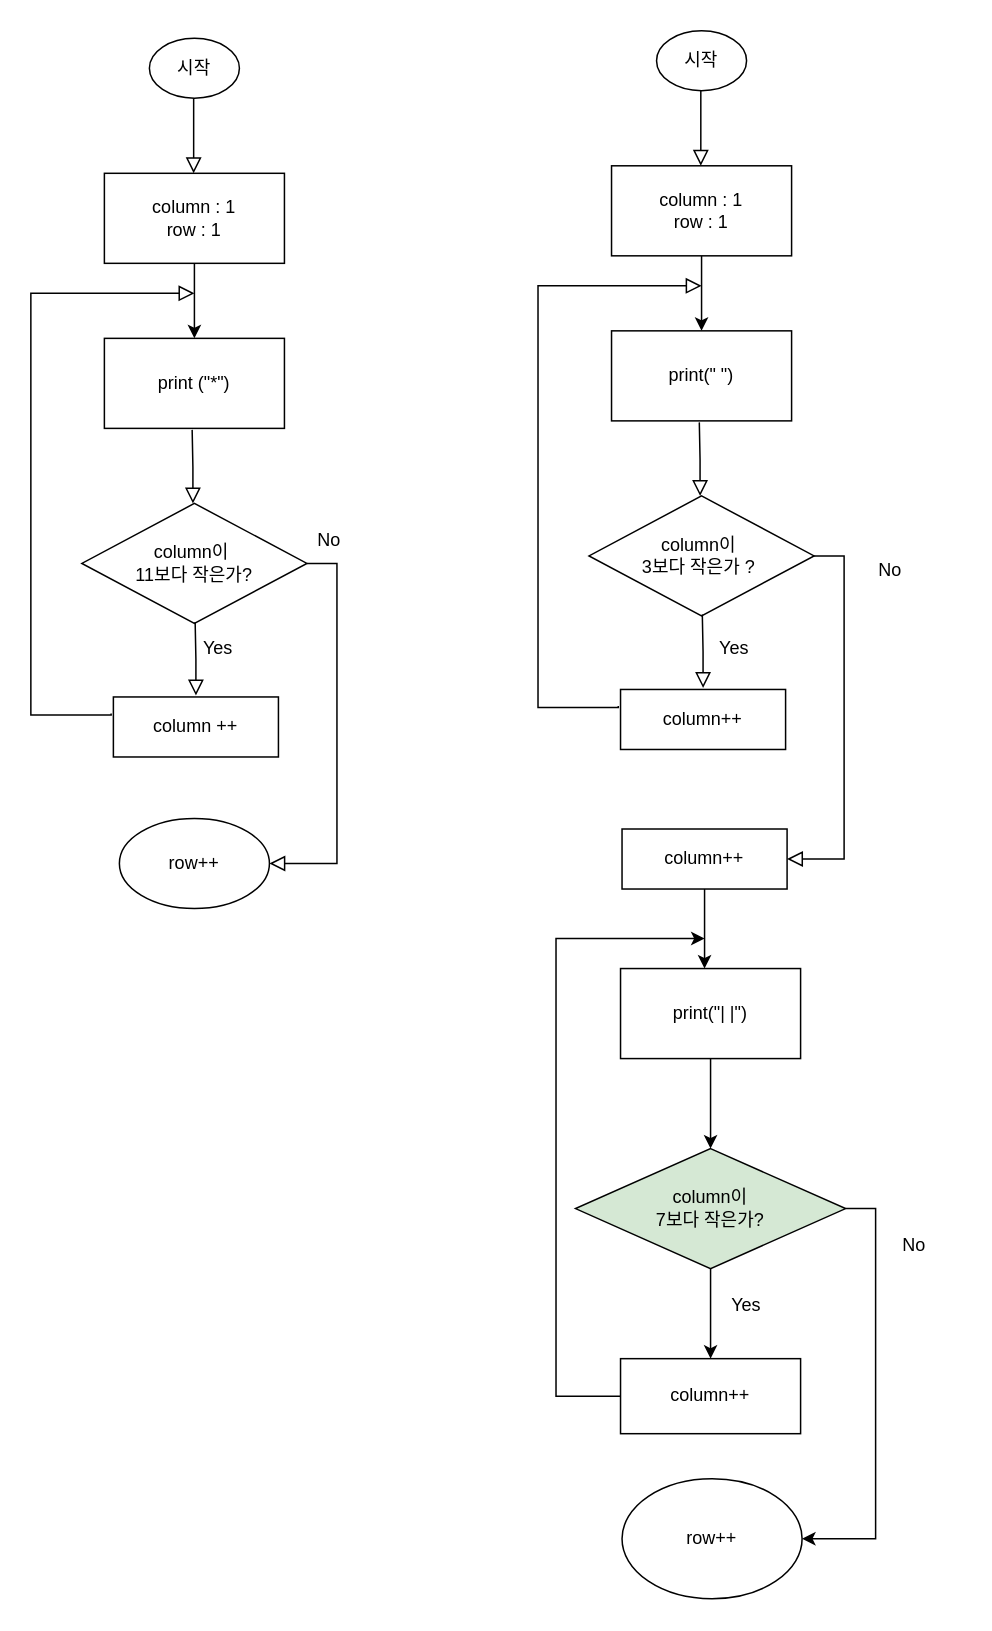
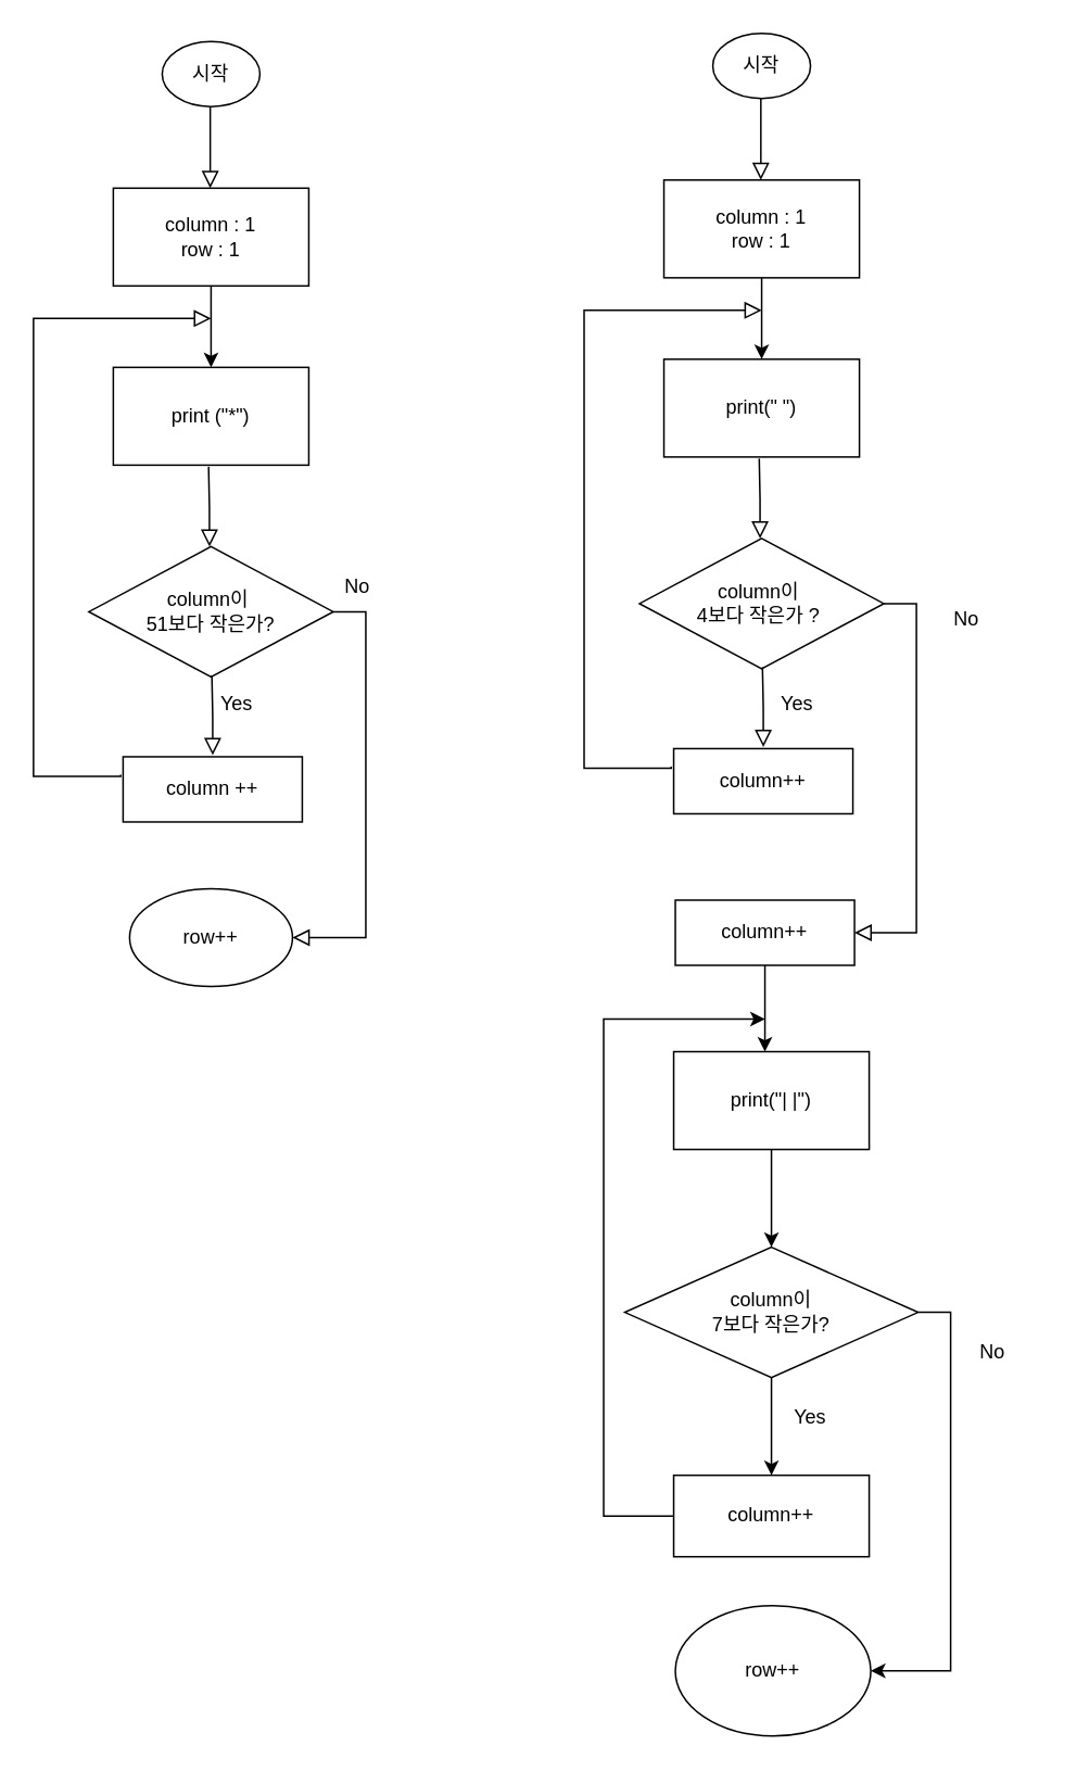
  <mxCell id="0" />
  <mxCell id="1" parent="0" />
  <mxCell id="2" value="" style="rounded=0;html=1;jettySize=auto;orthogonalLoop=1;fontSize=11;endArrow=block;endFill=0;endSize=8;strokeWidth=1;shadow=0;labelBackgroundColor=none;edgeStyle=orthogonalEdgeStyle;" parent="1" edge="1"><mxGeometry relative="1" as="geometry"><mxPoint x="128.5" y="65" as="sourcePoint" /><mxPoint x="128.5" y="115" as="targetPoint" /></mxGeometry></mxCell>
  <mxCell id="3" value="시작" style="ellipse;whiteSpace=wrap;html=1;" vertex="1" parent="1"><mxGeometry x="99" y="25" width="60" height="40" as="geometry" /></mxCell>
  <mxCell id="4" value="" style="edgeStyle=orthogonalEdgeStyle;rounded=0;orthogonalLoop=1;jettySize=auto;html=1;" edge="1" parent="1" source="5" target="6"><mxGeometry relative="1" as="geometry" /></mxCell>
  <mxCell id="5" value="column : 1&lt;br&gt;row : 1" style="rounded=0;whiteSpace=wrap;html=1;" vertex="1" parent="1"><mxGeometry x="69" y="115" width="120" height="60" as="geometry" /></mxCell>
  <mxCell id="6" value="print (&quot;*&quot;)" style="rounded=0;whiteSpace=wrap;html=1;" vertex="1" parent="1"><mxGeometry x="69" y="225" width="120" height="60" as="geometry" /></mxCell>
  <mxCell id="7" value="" style="rounded=0;html=1;jettySize=auto;orthogonalLoop=1;fontSize=11;endArrow=block;endFill=0;endSize=8;strokeWidth=1;shadow=0;labelBackgroundColor=none;edgeStyle=orthogonalEdgeStyle;" edge="1" parent="1"><mxGeometry relative="1" as="geometry"><mxPoint x="127.5" y="286" as="sourcePoint" /><mxPoint x="128" y="335" as="targetPoint" /></mxGeometry></mxCell>
- <mxCell id="8" value="column이&amp;nbsp;&lt;br&gt;11보다 작은가?" style="rhombus;whiteSpace=wrap;html=1;" vertex="1" parent="1"><mxGeometry x="54" y="335" width="150" height="80" as="geometry" /></mxCell>
+ <mxCell id="8" value="column이&amp;nbsp;&lt;br&gt;51보다 작은가?" style="rhombus;whiteSpace=wrap;html=1;" vertex="1" parent="1"><mxGeometry x="54" y="335" width="150" height="80" as="geometry" /></mxCell>
  <mxCell id="9" value="column ++" style="rounded=0;whiteSpace=wrap;html=1;" vertex="1" parent="1"><mxGeometry x="75" y="464" width="110" height="40" as="geometry" /></mxCell>
  <mxCell id="10" value="" style="rounded=0;html=1;jettySize=auto;orthogonalLoop=1;fontSize=11;endArrow=block;endFill=0;endSize=8;strokeWidth=1;shadow=0;labelBackgroundColor=none;edgeStyle=orthogonalEdgeStyle;" edge="1" parent="1"><mxGeometry relative="1" as="geometry"><mxPoint x="129.5" y="414" as="sourcePoint" /><mxPoint x="130" y="463" as="targetPoint" /></mxGeometry></mxCell>
  <mxCell id="11" value="row++" style="ellipse;whiteSpace=wrap;html=1;" vertex="1" parent="1"><mxGeometry x="79" y="545" width="100" height="60" as="geometry" /></mxCell>
  <mxCell id="12" value="" style="rounded=0;html=1;jettySize=auto;orthogonalLoop=1;fontSize=11;endArrow=block;endFill=0;endSize=8;strokeWidth=1;shadow=0;labelBackgroundColor=none;edgeStyle=orthogonalEdgeStyle;" edge="1" parent="1"><mxGeometry relative="1" as="geometry"><mxPoint x="73.5" y="475" as="sourcePoint" /><mxPoint x="129" y="195" as="targetPoint" /><Array as="points"><mxPoint x="74" y="476" /><mxPoint x="20" y="476" /></Array></mxGeometry></mxCell>
  <mxCell id="13" value="" style="rounded=0;html=1;jettySize=auto;orthogonalLoop=1;fontSize=11;endArrow=block;endFill=0;endSize=8;strokeWidth=1;shadow=0;labelBackgroundColor=none;edgeStyle=orthogonalEdgeStyle;exitX=1;exitY=0.5;exitDx=0;exitDy=0;entryX=1;entryY=0.5;entryDx=0;entryDy=0;" edge="1" parent="1" source="8" target="11"><mxGeometry relative="1" as="geometry"><mxPoint x="231.5" y="374" as="sourcePoint" /><mxPoint x="232" y="565" as="targetPoint" /></mxGeometry></mxCell>
  <mxCell id="14" value="" style="rounded=0;html=1;jettySize=auto;orthogonalLoop=1;fontSize=11;endArrow=block;endFill=0;endSize=8;strokeWidth=1;shadow=0;labelBackgroundColor=none;edgeStyle=orthogonalEdgeStyle;" edge="1" parent="1"><mxGeometry relative="1" as="geometry"><mxPoint x="466.5" y="60" as="sourcePoint" /><mxPoint x="466.5" y="110" as="targetPoint" /></mxGeometry></mxCell>
  <mxCell id="15" value="시작" style="ellipse;whiteSpace=wrap;html=1;" vertex="1" parent="1"><mxGeometry x="437" y="20" width="60" height="40" as="geometry" /></mxCell>
  <mxCell id="16" value="" style="edgeStyle=orthogonalEdgeStyle;rounded=0;orthogonalLoop=1;jettySize=auto;html=1;" edge="1" parent="1" source="17" target="18"><mxGeometry relative="1" as="geometry" /></mxCell>
  <mxCell id="17" value="column : 1&lt;br&gt;row : 1" style="rounded=0;whiteSpace=wrap;html=1;" vertex="1" parent="1"><mxGeometry x="407" y="110" width="120" height="60" as="geometry" /></mxCell>
  <mxCell id="18" value="print(&quot; &quot;)" style="rounded=0;whiteSpace=wrap;html=1;" vertex="1" parent="1"><mxGeometry x="407" y="220" width="120" height="60" as="geometry" /></mxCell>
  <mxCell id="19" value="" style="rounded=0;html=1;jettySize=auto;orthogonalLoop=1;fontSize=11;endArrow=block;endFill=0;endSize=8;strokeWidth=1;shadow=0;labelBackgroundColor=none;edgeStyle=orthogonalEdgeStyle;" edge="1" parent="1"><mxGeometry relative="1" as="geometry"><mxPoint x="465.5" y="281" as="sourcePoint" /><mxPoint x="466" y="330" as="targetPoint" /></mxGeometry></mxCell>
- <mxCell id="20" value="column이&amp;nbsp;&lt;br&gt;3보다 작은가 ?&amp;nbsp;" style="rhombus;whiteSpace=wrap;html=1;" vertex="1" parent="1"><mxGeometry x="392" y="330" width="150" height="80" as="geometry" /></mxCell>
+ <mxCell id="20" value="column이&amp;nbsp;&lt;br&gt;4보다 작은가 ?&amp;nbsp;" style="rhombus;whiteSpace=wrap;html=1;" vertex="1" parent="1"><mxGeometry x="392" y="330" width="150" height="80" as="geometry" /></mxCell>
  <mxCell id="21" value="column++" style="rounded=0;whiteSpace=wrap;html=1;" vertex="1" parent="1"><mxGeometry x="413" y="459" width="110" height="40" as="geometry" /></mxCell>
  <mxCell id="22" value="" style="rounded=0;html=1;jettySize=auto;orthogonalLoop=1;fontSize=11;endArrow=block;endFill=0;endSize=8;strokeWidth=1;shadow=0;labelBackgroundColor=none;edgeStyle=orthogonalEdgeStyle;" edge="1" parent="1"><mxGeometry relative="1" as="geometry"><mxPoint x="467.5" y="409" as="sourcePoint" /><mxPoint x="468" y="458" as="targetPoint" /></mxGeometry></mxCell>
  <mxCell id="23" value="" style="rounded=0;html=1;jettySize=auto;orthogonalLoop=1;fontSize=11;endArrow=block;endFill=0;endSize=8;strokeWidth=1;shadow=0;labelBackgroundColor=none;edgeStyle=orthogonalEdgeStyle;" edge="1" parent="1"><mxGeometry relative="1" as="geometry"><mxPoint x="411.5" y="470" as="sourcePoint" /><mxPoint x="467" y="190" as="targetPoint" /><Array as="points"><mxPoint x="412" y="471" /><mxPoint x="358" y="471" /></Array></mxGeometry></mxCell>
  <mxCell id="24" value="" style="rounded=0;html=1;jettySize=auto;orthogonalLoop=1;fontSize=11;endArrow=block;endFill=0;endSize=8;strokeWidth=1;shadow=0;labelBackgroundColor=none;edgeStyle=orthogonalEdgeStyle;exitX=1;exitY=0.5;exitDx=0;exitDy=0;entryX=1;entryY=0.5;entryDx=0;entryDy=0;" edge="1" parent="1" source="20" target="28"><mxGeometry relative="1" as="geometry"><mxPoint x="569.5" y="369" as="sourcePoint" /><mxPoint x="517" y="570" as="targetPoint" /></mxGeometry></mxCell>
  <mxCell id="25" value="No" style="text;strokeColor=none;align=center;fillColor=none;html=1;verticalAlign=middle;whiteSpace=wrap;rounded=0;" vertex="1" parent="1"><mxGeometry x="189" y="345" width="60" height="30" as="geometry" /></mxCell>
  <mxCell id="26" value="Yes" style="text;strokeColor=none;align=center;fillColor=none;html=1;verticalAlign=middle;whiteSpace=wrap;rounded=0;" vertex="1" parent="1"><mxGeometry x="115" y="417" width="60" height="30" as="geometry" /></mxCell>
  <mxCell id="27" style="edgeStyle=orthogonalEdgeStyle;rounded=0;orthogonalLoop=1;jettySize=auto;html=1;exitX=0.5;exitY=1;exitDx=0;exitDy=0;" edge="1" parent="1" source="28"><mxGeometry relative="1" as="geometry"><mxPoint x="469" y="645" as="targetPoint" /></mxGeometry></mxCell>
  <mxCell id="28" value="column++" style="rounded=0;whiteSpace=wrap;html=1;" vertex="1" parent="1"><mxGeometry x="414" y="552" width="110" height="40" as="geometry" /></mxCell>
  <mxCell id="29" style="edgeStyle=orthogonalEdgeStyle;rounded=0;orthogonalLoop=1;jettySize=auto;html=1;exitX=0.5;exitY=1;exitDx=0;exitDy=0;" edge="1" parent="1" source="30"><mxGeometry relative="1" as="geometry"><mxPoint x="473" y="765" as="targetPoint" /></mxGeometry></mxCell>
  <mxCell id="30" value="print(&quot;| |&quot;)" style="rounded=0;whiteSpace=wrap;html=1;" vertex="1" parent="1"><mxGeometry x="413" y="645" width="120" height="60" as="geometry" /></mxCell>
  <mxCell id="31" style="edgeStyle=orthogonalEdgeStyle;rounded=0;orthogonalLoop=1;jettySize=auto;html=1;exitX=0.5;exitY=1;exitDx=0;exitDy=0;" edge="1" parent="1" source="33"><mxGeometry relative="1" as="geometry"><mxPoint x="473" y="905" as="targetPoint" /></mxGeometry></mxCell>
  <mxCell id="32" style="edgeStyle=orthogonalEdgeStyle;rounded=0;orthogonalLoop=1;jettySize=auto;html=1;exitX=1;exitY=0.5;exitDx=0;exitDy=0;entryX=1;entryY=0.5;entryDx=0;entryDy=0;" edge="1" parent="1" source="33" target="36"><mxGeometry relative="1" as="geometry"><mxPoint x="599" y="1045" as="targetPoint" /></mxGeometry></mxCell>
- <mxCell id="33" value="column이&lt;br&gt;7보다 작은가?" style="rhombus;whiteSpace=wrap;html=1;fillColor=#d5e8d4;" vertex="1" parent="1"><mxGeometry x="383" y="765" width="180" height="80" as="geometry" /></mxCell>
+ <mxCell id="33" value="column이&lt;br&gt;7보다 작은가?" style="rhombus;whiteSpace=wrap;html=1;" vertex="1" parent="1"><mxGeometry x="383" y="765" width="180" height="80" as="geometry" /></mxCell>
  <mxCell id="34" style="edgeStyle=orthogonalEdgeStyle;rounded=0;orthogonalLoop=1;jettySize=auto;html=1;exitX=0;exitY=0.5;exitDx=0;exitDy=0;" edge="1" parent="1" source="35"><mxGeometry relative="1" as="geometry"><mxPoint x="469" y="625" as="targetPoint" /><Array as="points"><mxPoint x="370" y="930" /></Array></mxGeometry></mxCell>
  <mxCell id="35" value="column++" style="rounded=0;whiteSpace=wrap;html=1;" vertex="1" parent="1"><mxGeometry x="413" y="905" width="120" height="50" as="geometry" /></mxCell>
  <mxCell id="36" value="row++" style="ellipse;whiteSpace=wrap;html=1;" vertex="1" parent="1"><mxGeometry x="414" y="985" width="120" height="80" as="geometry" /></mxCell>
  <mxCell id="37" value="Yes" style="text;strokeColor=none;align=center;fillColor=none;html=1;verticalAlign=middle;whiteSpace=wrap;rounded=0;" vertex="1" parent="1"><mxGeometry x="459" y="417" width="60" height="30" as="geometry" /></mxCell>
  <mxCell id="38" value="No" style="text;strokeColor=none;align=center;fillColor=none;html=1;verticalAlign=middle;whiteSpace=wrap;rounded=0;" vertex="1" parent="1"><mxGeometry x="563" y="365" width="60" height="30" as="geometry" /></mxCell>
  <mxCell id="39" value="Yes" style="text;strokeColor=none;align=center;fillColor=none;html=1;verticalAlign=middle;whiteSpace=wrap;rounded=0;" vertex="1" parent="1"><mxGeometry x="467" y="855" width="60" height="30" as="geometry" /></mxCell>
  <mxCell id="40" value="No" style="text;strokeColor=none;align=center;fillColor=none;html=1;verticalAlign=middle;whiteSpace=wrap;rounded=0;" vertex="1" parent="1"><mxGeometry x="579" y="815" width="60" height="30" as="geometry" /></mxCell>
